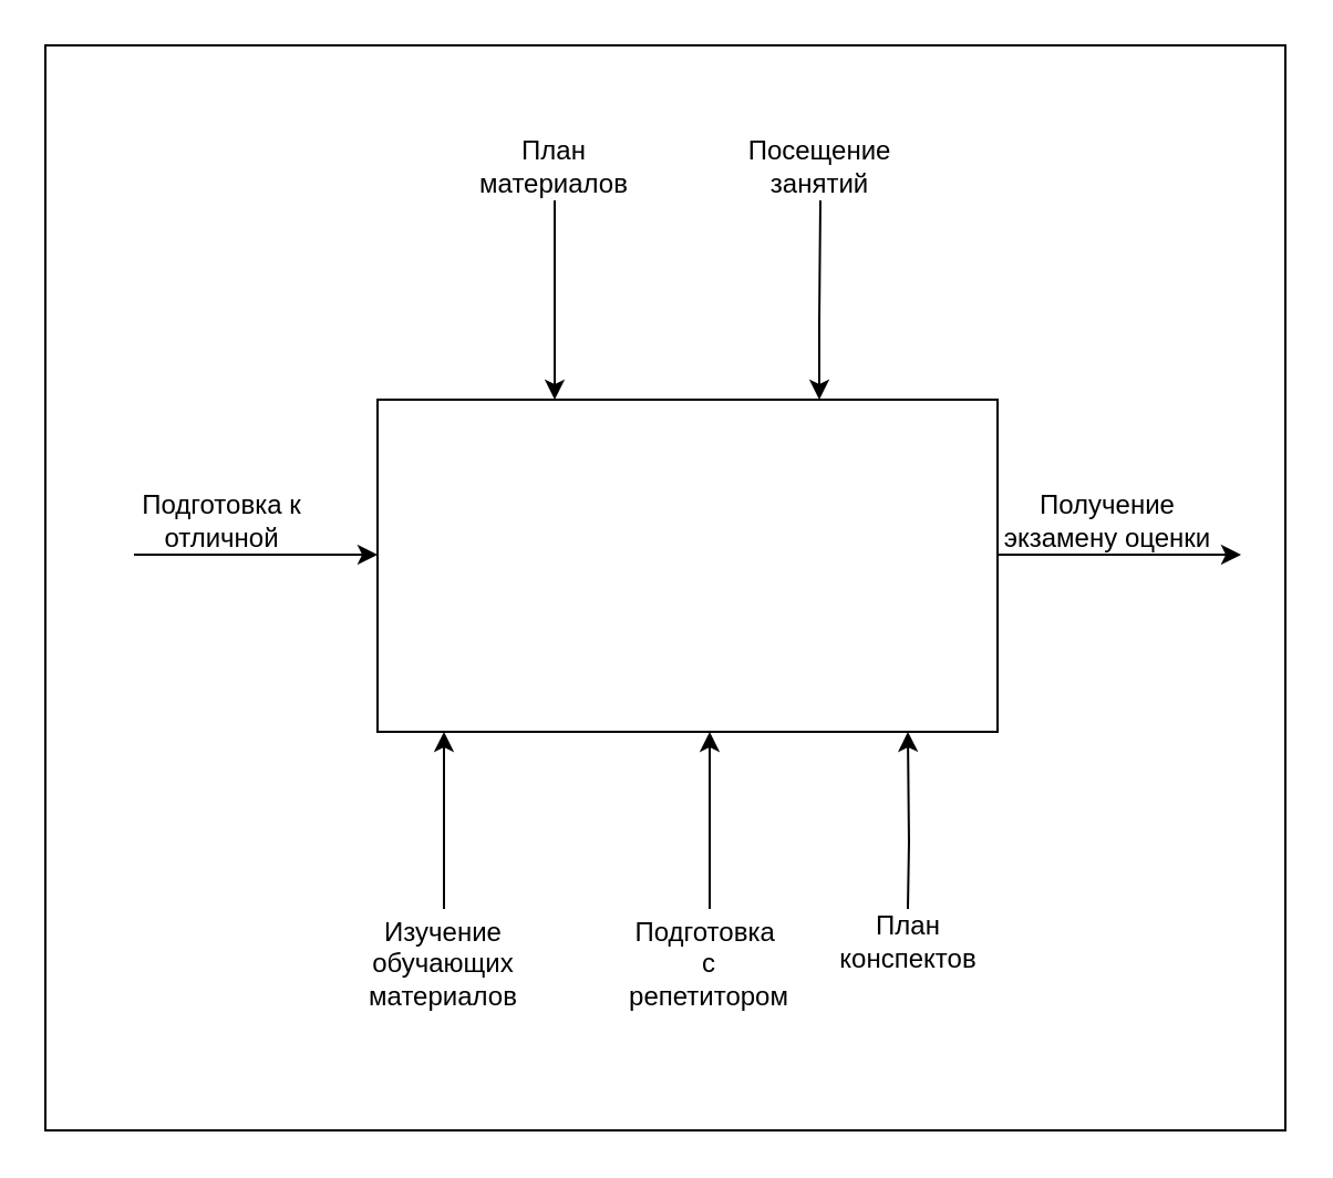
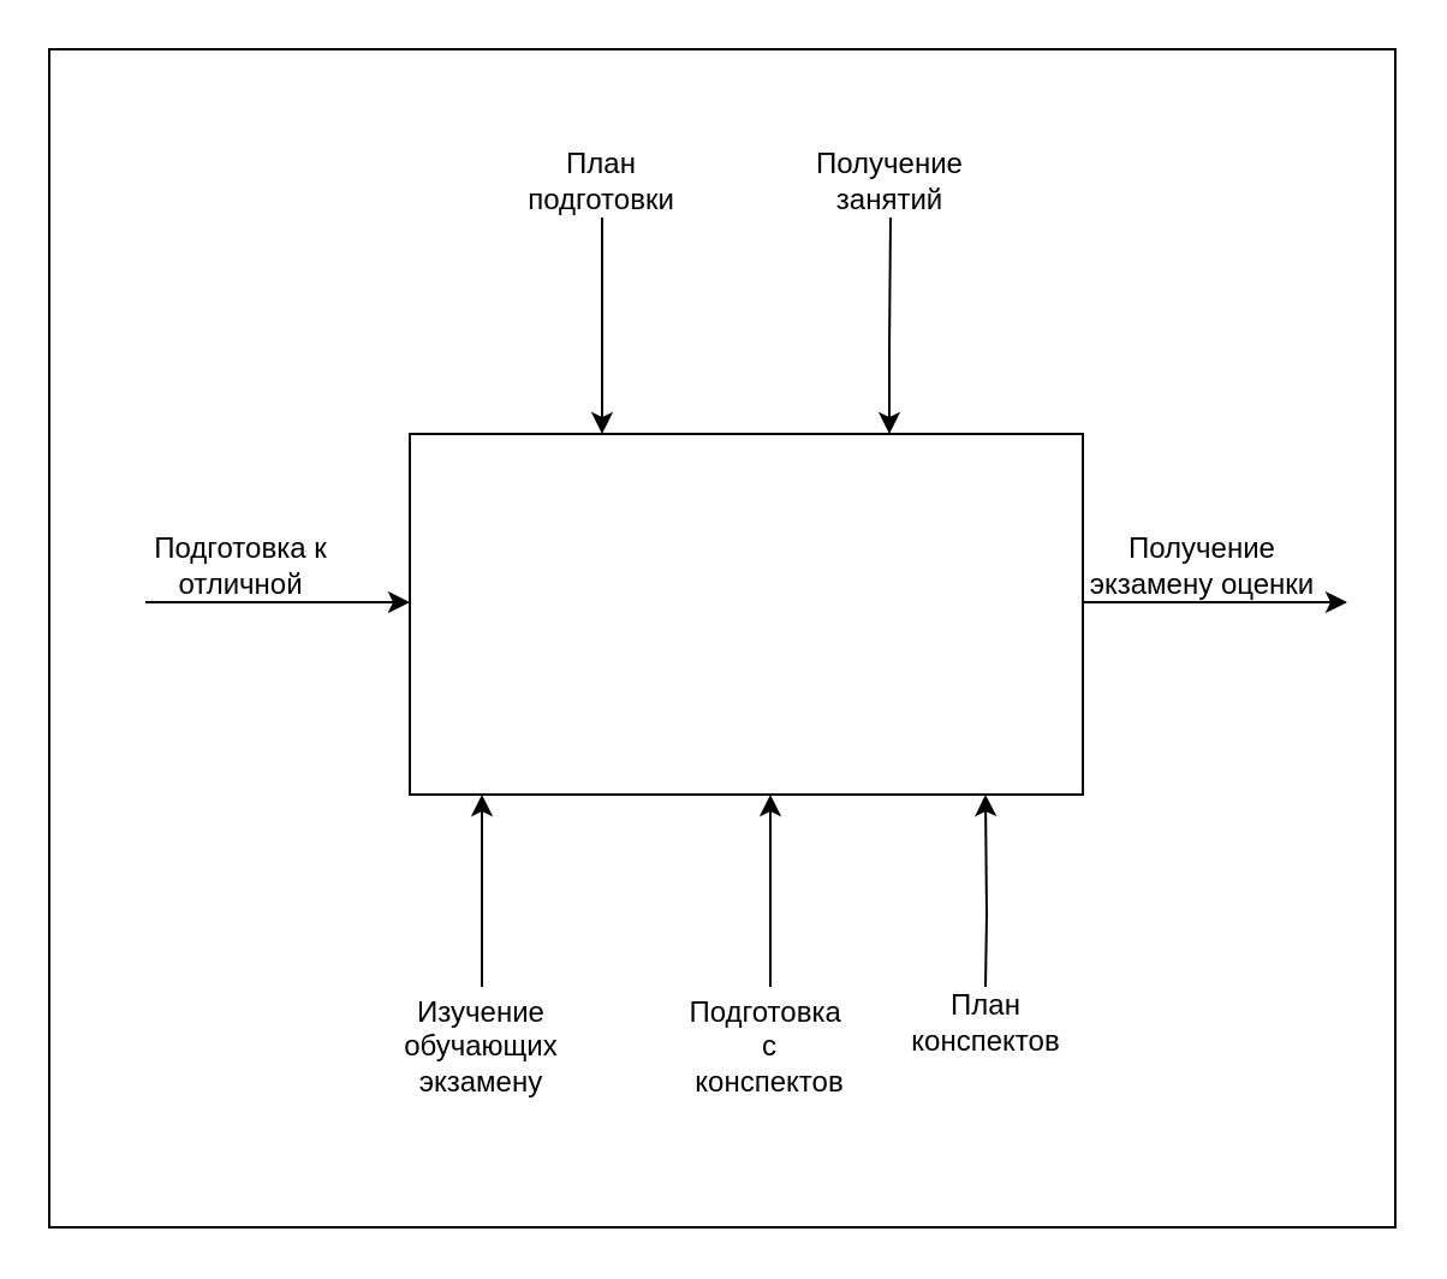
  <mxCell id="0" />
  <mxCell id="1" parent="0" />
  <mxCell id="2" value="" style="rounded=0;whiteSpace=wrap;html=1;" vertex="1" parent="1"><mxGeometry x="20" y="20" width="560" height="490" as="geometry" /></mxCell>
  <mxCell id="3" value="" style="rounded=0;whiteSpace=wrap;html=1;" parent="1" vertex="1"><mxGeometry x="170" y="180" width="280" height="150" as="geometry" /></mxCell>
  <mxCell id="4" value="" style="endArrow=classic;html=1;rounded=0;" parent="1" edge="1"><mxGeometry width="50" height="50" relative="1" as="geometry"><mxPoint x="250" y="90" as="sourcePoint" /><mxPoint x="250" y="180" as="targetPoint" /><Array as="points"><mxPoint x="250" y="130" /></Array></mxGeometry></mxCell>
- <mxCell id="5" value="План материалов" style="text;html=1;strokeColor=none;fillColor=none;align=center;verticalAlign=middle;whiteSpace=wrap;rounded=0;" parent="1" vertex="1"><mxGeometry x="220" y="60" width="60" height="30" as="geometry" /></mxCell>
+ <mxCell id="5" value="План подготовки" style="text;html=1;strokeColor=none;fillColor=none;align=center;verticalAlign=middle;whiteSpace=wrap;rounded=0;" parent="1" vertex="1"><mxGeometry x="220" y="60" width="60" height="30" as="geometry" /></mxCell>
  <mxCell id="6" value="" style="endArrow=classic;html=1;rounded=0;exitX=0.5;exitY=1;exitDx=0;exitDy=0;" parent="1" edge="1"><mxGeometry width="50" height="50" relative="1" as="geometry"><mxPoint x="370" y="90" as="sourcePoint" /><mxPoint x="369.5" y="180" as="targetPoint" /><Array as="points"><mxPoint x="369.5" y="145" /></Array></mxGeometry></mxCell>
  <mxCell id="7" value="" style="endArrow=classic;html=1;rounded=0;" parent="1" edge="1"><mxGeometry width="50" height="50" relative="1" as="geometry"><mxPoint x="60" y="250" as="sourcePoint" /><mxPoint x="170" y="250" as="targetPoint" /></mxGeometry></mxCell>
  <mxCell id="8" value="" style="endArrow=classic;html=1;rounded=0;" parent="1" edge="1"><mxGeometry width="50" height="50" relative="1" as="geometry"><mxPoint x="450" y="250" as="sourcePoint" /><mxPoint x="560" y="250" as="targetPoint" /></mxGeometry></mxCell>
  <mxCell id="9" value="Подготовка к отличной" style="text;html=1;strokeColor=none;fillColor=none;align=center;verticalAlign=middle;whiteSpace=wrap;rounded=0;" parent="1" vertex="1"><mxGeometry x="50" y="220" width="100" height="30" as="geometry" /></mxCell>
  <mxCell id="10" value="Получение экзамену оценки" style="text;html=1;strokeColor=none;fillColor=none;align=center;verticalAlign=middle;whiteSpace=wrap;rounded=0;" parent="1" vertex="1"><mxGeometry x="450" y="220" width="100" height="30" as="geometry" /></mxCell>
  <mxCell id="11" value="" style="endArrow=classic;html=1;rounded=0;" parent="1" edge="1"><mxGeometry width="50" height="50" relative="1" as="geometry"><mxPoint x="200" y="410" as="sourcePoint" /><mxPoint x="200" y="330" as="targetPoint" /></mxGeometry></mxCell>
  <mxCell id="12" value="" style="endArrow=classic;html=1;rounded=0;" parent="1" edge="1"><mxGeometry width="50" height="50" relative="1" as="geometry"><mxPoint x="320" y="410" as="sourcePoint" /><mxPoint x="320" y="330" as="targetPoint" /><Array as="points"><mxPoint x="320" y="370" /></Array></mxGeometry></mxCell>
- <mxCell id="13" value="Изучение обучающих материалов" style="text;html=1;strokeColor=none;fillColor=none;align=center;verticalAlign=middle;whiteSpace=wrap;rounded=0;" parent="1" vertex="1"><mxGeometry x="150" y="420" width="100" height="30" as="geometry" /></mxCell>
- <mxCell id="14" value="Подготовка&amp;nbsp; с репетитором" style="text;html=1;strokeColor=none;fillColor=none;align=center;verticalAlign=middle;whiteSpace=wrap;rounded=0;" parent="1" vertex="1"><mxGeometry x="290" y="420" width="60" height="30" as="geometry" /></mxCell>
+ <mxCell id="13" value="Изучение обучающих экзамену" style="text;html=1;strokeColor=none;fillColor=none;align=center;verticalAlign=middle;whiteSpace=wrap;rounded=0;" parent="1" vertex="1"><mxGeometry x="150" y="420" width="100" height="30" as="geometry" /></mxCell>
+ <mxCell id="14" value="Подготовка&amp;nbsp; с конспектов" style="text;html=1;strokeColor=none;fillColor=none;align=center;verticalAlign=middle;whiteSpace=wrap;rounded=0;" parent="1" vertex="1"><mxGeometry x="290" y="420" width="60" height="30" as="geometry" /></mxCell>
  <mxCell id="15" value="План конспектов" style="text;html=1;strokeColor=none;fillColor=none;align=center;verticalAlign=middle;whiteSpace=wrap;rounded=0;" parent="1" vertex="1"><mxGeometry x="380" y="410" width="60" height="30" as="geometry" /></mxCell>
- <mxCell id="16" value="Посещение занятий" style="text;html=1;strokeColor=none;fillColor=none;align=center;verticalAlign=middle;whiteSpace=wrap;rounded=0;" parent="1" vertex="1"><mxGeometry x="340" y="60" width="60" height="30" as="geometry" /></mxCell>
+ <mxCell id="16" value="Получение занятий" style="text;html=1;strokeColor=none;fillColor=none;align=center;verticalAlign=middle;whiteSpace=wrap;rounded=0;" parent="1" vertex="1"><mxGeometry x="340" y="60" width="60" height="30" as="geometry" /></mxCell>
  <mxCell id="17" value="" style="endArrow=classic;html=1;rounded=0;" edge="1" parent="1"><mxGeometry width="50" height="50" relative="1" as="geometry"><mxPoint x="409.5" y="410" as="sourcePoint" /><mxPoint x="409.5" y="330" as="targetPoint" /><Array as="points"><mxPoint x="410" y="380" /></Array></mxGeometry></mxCell>
